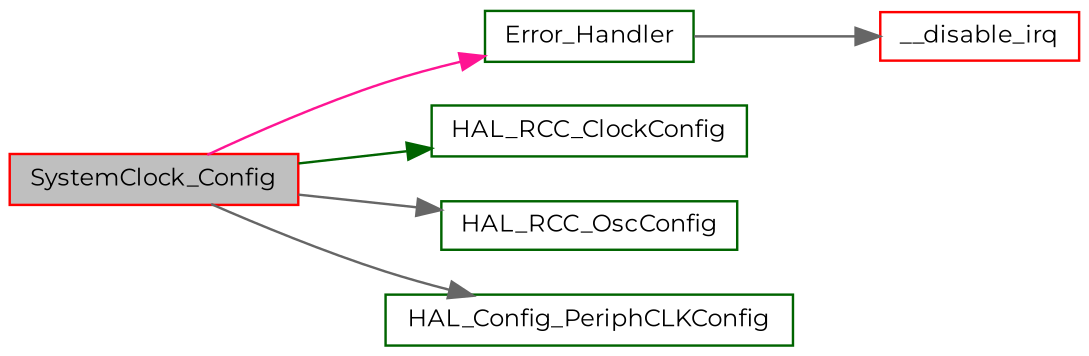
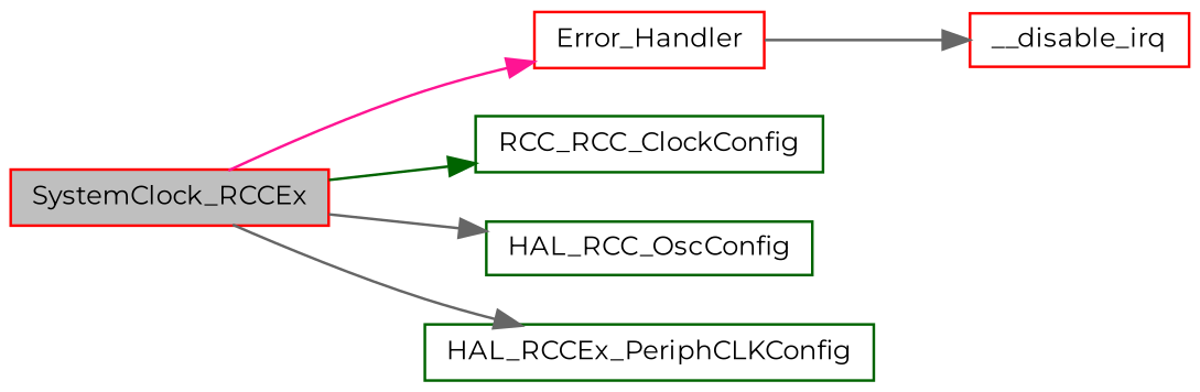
  digraph {
    fontname=Montserrat
    rankdir=LR
    node [color=red fillcolor=white fontname=Montserrat fontsize=10 shape=record style=filled]
    edge [color=gray40 fontname=Montserrat fontsize=10 labelfontname=Helvetica labelfontsize=10 style=solid]
-   n1 [fillcolor=grey75 fontcolor=black height=0.2 label=SystemClock_Config width=0.4]
-   n2 [color=darkgreen height=0.2 label=Error_Handler width=0.4]
-   n3 [color=darkgreen height=0.2 label=HAL_RCC_ClockConfig width=0.4]
+   n1 [fillcolor=grey75 fontcolor=black height=0.2 label=SystemClock_RCCEx width=0.4]
+   n2 [height=0.2 label=Error_Handler width=0.4]
+   n3 [color=darkgreen height=0.2 label=RCC_RCC_ClockConfig width=0.4]
    n4 [color=darkgreen height=0.2 label=HAL_RCC_OscConfig width=0.4]
-   n5 [color=darkgreen height=0.2 label=HAL_Config_PeriphCLKConfig width=0.4]
+   n5 [color=darkgreen height=0.2 label=HAL_RCCEx_PeriphCLKConfig width=0.4]
    n6 [height=0.2 label=__disable_irq width=0.4]
    n1 -> n2 [color=deeppink]
    n1 -> n3 [color=darkgreen]
    n1 -> n4
    n1 -> n5
    n2 -> n6
  }
